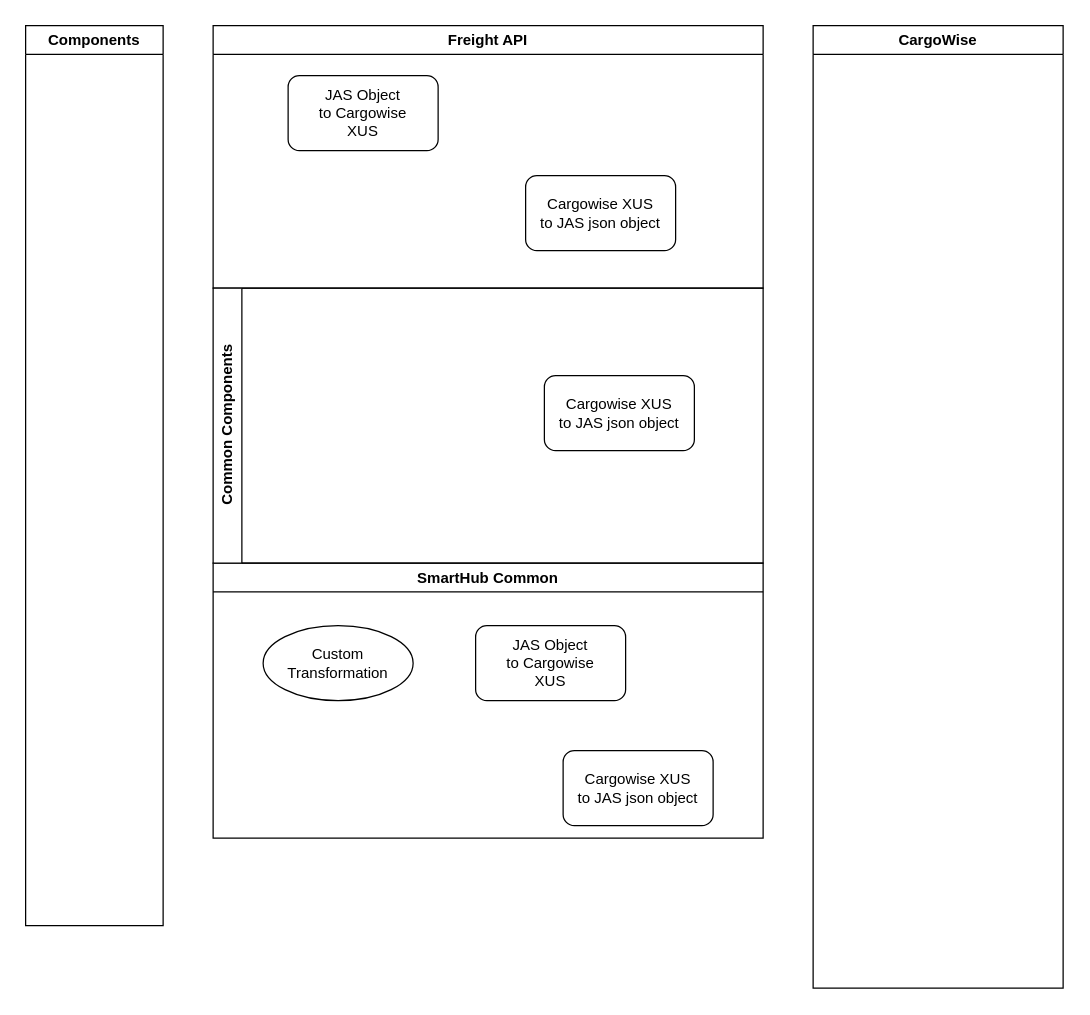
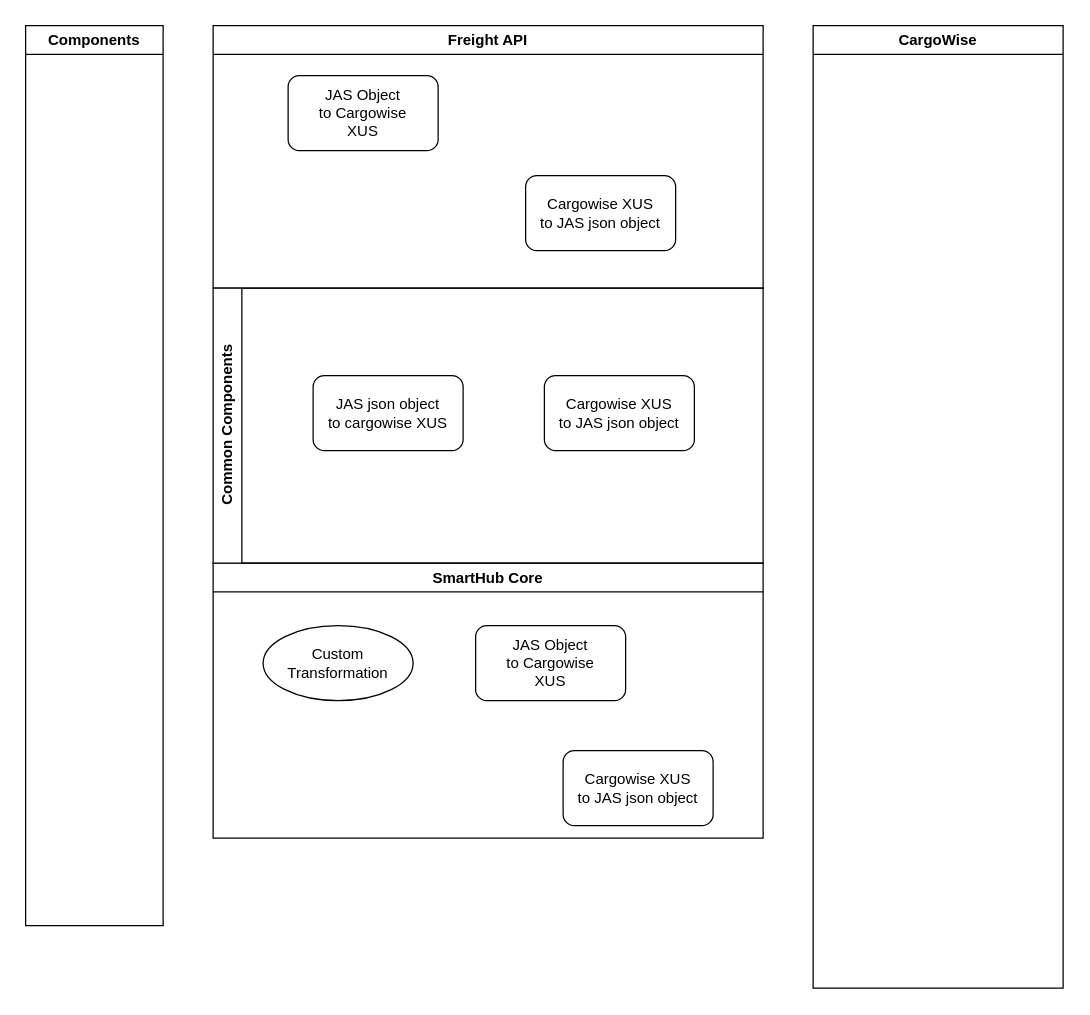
  <mxCell id="0" />
  <mxCell id="1" parent="0" />
- <mxCell id="2" value="SmartHub Common" style="swimlane;whiteSpace=wrap;html=1;" vertex="1" parent="1"><mxGeometry x="170" y="450" width="440" height="220" as="geometry" /></mxCell>
+ <mxCell id="2" value="SmartHub Core" style="swimlane;whiteSpace=wrap;html=1;" vertex="1" parent="1"><mxGeometry x="170" y="450" width="440" height="220" as="geometry" /></mxCell>
  <mxCell id="3" value="Custom&lt;br&gt;Transformation" style="ellipse;whiteSpace=wrap;html=1;" vertex="1" parent="2"><mxGeometry x="40" y="50" width="120" height="60" as="geometry" /></mxCell>
  <mxCell id="4" value="JAS Object&lt;br&gt;to Cargowise&lt;br&gt;XUS" style="rounded=1;whiteSpace=wrap;html=1;" vertex="1" parent="2"><mxGeometry x="210" y="50" width="120" height="60" as="geometry" /></mxCell>
  <mxCell id="5" value="Cargowise XUS&lt;br&gt;to JAS json object" style="rounded=1;whiteSpace=wrap;html=1;" vertex="1" parent="2"><mxGeometry x="280" y="150" width="120" height="60" as="geometry" /></mxCell>
  <mxCell id="6" value="Freight API&lt;br&gt;" style="swimlane;whiteSpace=wrap;html=1;" vertex="1" parent="1"><mxGeometry x="170" y="20" width="440" height="210" as="geometry" /></mxCell>
  <mxCell id="7" value="JAS Object&lt;br&gt;to Cargowise&lt;br&gt;XUS" style="rounded=1;whiteSpace=wrap;html=1;" vertex="1" parent="6"><mxGeometry x="60" y="40" width="120" height="60" as="geometry" /></mxCell>
  <mxCell id="8" value="Cargowise XUS&lt;br&gt;to JAS json object" style="rounded=1;whiteSpace=wrap;html=1;" vertex="1" parent="6"><mxGeometry x="250" y="120" width="120" height="60" as="geometry" /></mxCell>
  <mxCell id="9" value="Common Components" style="swimlane;horizontal=0;whiteSpace=wrap;html=1;" vertex="1" parent="1"><mxGeometry x="170" y="230" width="440" height="220" as="geometry" /></mxCell>
+ <mxCell id="10" value="JAS json object&lt;br&gt;to cargowise XUS" style="rounded=1;whiteSpace=wrap;html=1;" vertex="1" parent="9"><mxGeometry x="80" y="70" width="120" height="60" as="geometry" /></mxCell>
  <mxCell id="11" value="Cargowise XUS&lt;br&gt;to JAS json object" style="rounded=1;whiteSpace=wrap;html=1;" vertex="1" parent="9"><mxGeometry x="265" y="70" width="120" height="60" as="geometry" /></mxCell>
  <mxCell id="12" value="CargoWise" style="swimlane;whiteSpace=wrap;html=1;" vertex="1" parent="1"><mxGeometry x="650" y="20" width="200" height="770" as="geometry" /></mxCell>
  <mxCell id="13" value="Components" style="swimlane;whiteSpace=wrap;html=1;" vertex="1" parent="1"><mxGeometry x="20" y="20" width="110" height="720" as="geometry" /></mxCell>
